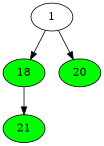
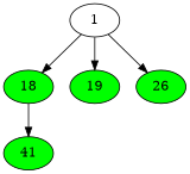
  digraph {
    node [fillcolor="#00FF00" style="solid,filled"]
    18
-   21
+   21 [label=41]
    1 [fillcolor="" style=""]
-   20
+   19
+   20 [label=26]
    18 -> 21
    1 -> 18
+   1 -> 19
    1 -> 20
  }
